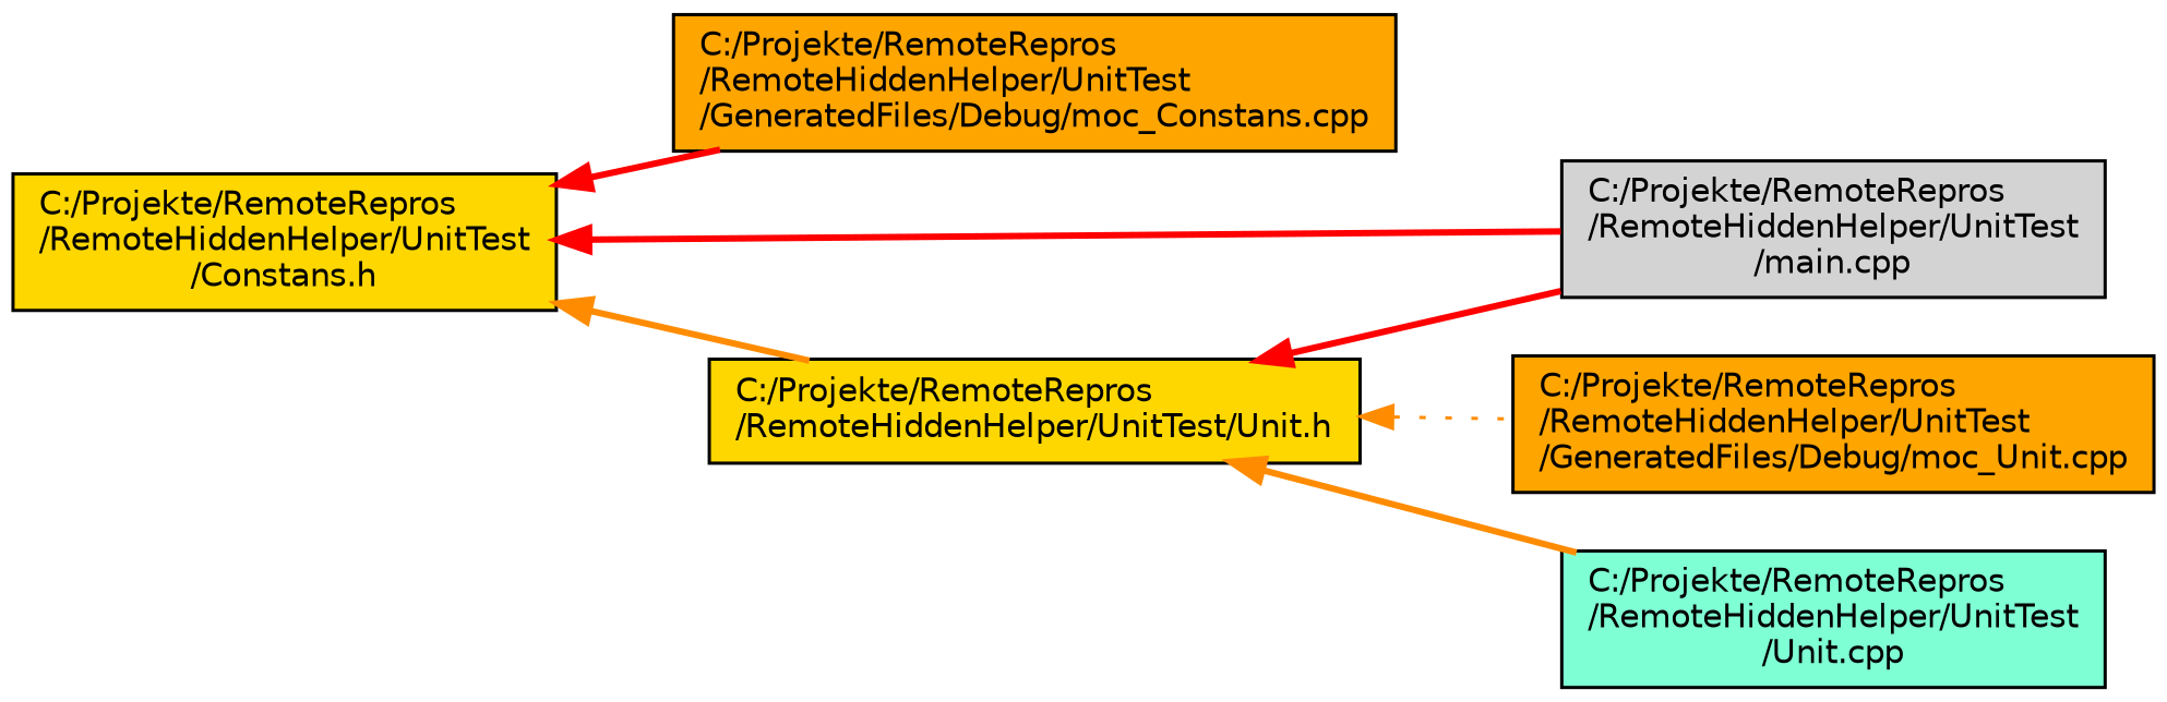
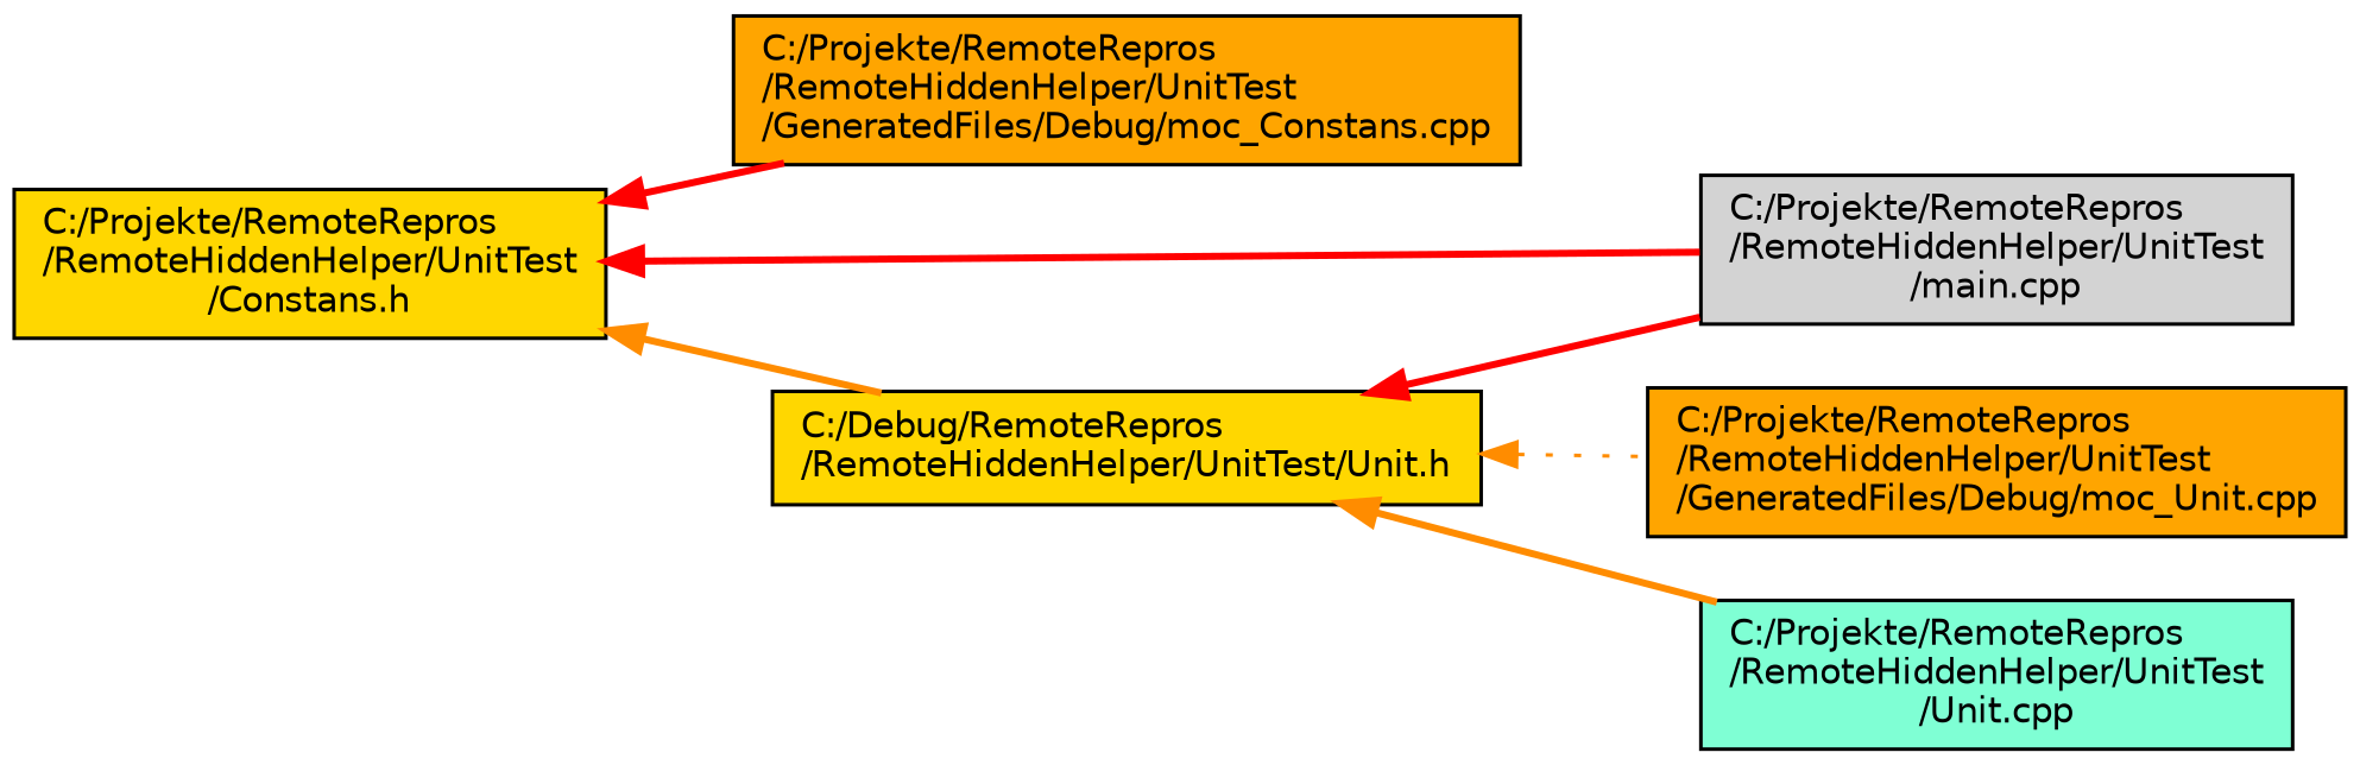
  digraph {
    rankdir=LR
    node [color=black fillcolor=gold fontname=Helvetica fontsize=10 shape=record style=filled]
    edge [color=red dir=back fontname=Helvetica fontsize=10 labelfontname=Helvetica labelfontsize=10 style=bold]
    n1 [fontcolor=black height=0.2 label="C:/Projekte/RemoteRepros\l/RemoteHiddenHelper/UnitTest\l/Constans.h" width=0.4]
    n2 [fillcolor=orange height=0.2 label="C:/Projekte/RemoteRepros\l/RemoteHiddenHelper/UnitTest\l/GeneratedFiles/Debug/moc_Constans.cpp" width=0.4]
-   n3 [height=0.2 label="C:/Projekte/RemoteRepros\l/RemoteHiddenHelper/UnitTest/Unit.h" width=0.4]
+   n3 [height=0.2 label="C:/Debug/RemoteRepros\l/RemoteHiddenHelper/UnitTest/Unit.h" width=0.4]
    n4 [fillcolor=lightgrey height=0.2 label="C:/Projekte/RemoteRepros\l/RemoteHiddenHelper/UnitTest\l/main.cpp" width=0.4]
    n5 [fillcolor=orange height=0.2 label="C:/Projekte/RemoteRepros\l/RemoteHiddenHelper/UnitTest\l/GeneratedFiles/Debug/moc_Unit.cpp" width=0.4]
    n6 [fillcolor=aquamarine height=0.2 label="C:/Projekte/RemoteRepros\l/RemoteHiddenHelper/UnitTest\l/Unit.cpp" width=0.4]
    n1 -> n2
    n1 -> n3 [color=darkorange]
    n1 -> n4
    n3 -> n4
    n3 -> n5 [color=darkorange style=dotted]
    n3 -> n6 [color=darkorange]
  }
